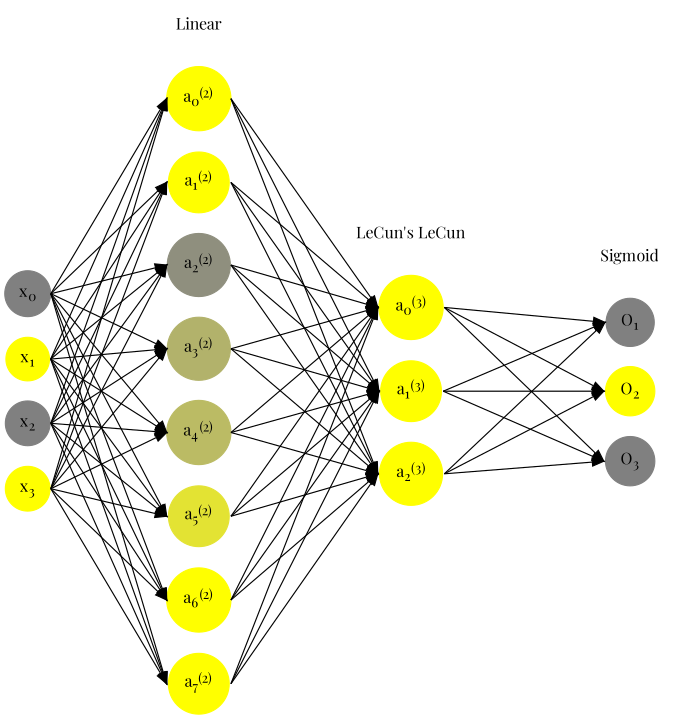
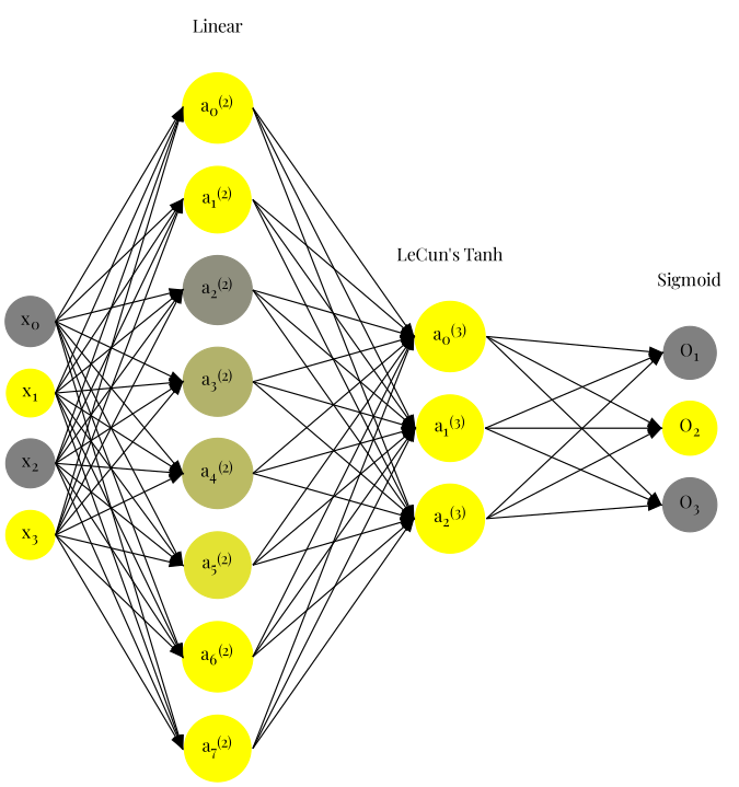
  digraph {
    rankdir=LR
    ranksep=1.4
    splines=false
    fontname="Playfair Display"
    node [color="0.1667, 0.0, 0.5" fillcolor="0.1667, 0.0, 0.5" shape=circle style=filled fontname="Playfair Display"]
    edge [headport=w style=solid tailport=e fontname="Playfair Display"]
    n1 [label=<x<sub>0</sub>>]
    n2 [color="0.1667, 1.0, 1.0" fillcolor="0.1667, 1.0, 1.0" label=<x<sub>1</sub>>]
    n3 [label=<x<sub>2</sub>>]
    n4 [color="0.1667, 1.0, 1.0" fillcolor="0.1667, 1.0, 1.0" label=<x<sub>3</sub>>]
    n5 [color="0.1667, 2.293594, 1.646797" fillcolor="0.1667, 2.293594, 1.646797" label=<a<sub>0</sub><sup>(2)</sup>>]
    n6 [color="0.1667, 1.504131, 1.252066" fillcolor="0.1667, 1.504131, 1.252066" label=<a<sub>1</sub><sup>(2)</sup>>]
    n7 [color="0.1667, 0.117608, 0.558804" fillcolor="0.1667, 0.117608, 0.558804" label=<a<sub>2</sub><sup>(2)</sup>>]
    n8 [color="0.1667, 0.397590, 0.698795" fillcolor="0.1667, 0.397590, 0.698795" label=<a<sub>3</sub><sup>(2)</sup>>]
    n9 [color="0.1667, 0.466761, 0.733381" fillcolor="0.1667, 0.466761, 0.733381" label=<a<sub>4</sub><sup>(2)</sup>>]
    n10 [color="0.1667, 0.774702, 0.887351" fillcolor="0.1667, 0.774702, 0.887351" label=<a<sub>5</sub><sup>(2)</sup>>]
    n11 [color="0.1667, 1.507752, 1.253876" fillcolor="0.1667, 1.507752, 1.253876" label=<a<sub>6</sub><sup>(2)</sup>>]
    n12 [color="0.1667, 1.920890, 1.460445" fillcolor="0.1667, 1.920890, 1.460445" label=<a<sub>7</sub><sup>(2)</sup>>]
    n13 [color="0.1667, 1.662404, 1.331202" fillcolor="0.1667, 1.662404, 1.331202" label=<a<sub>0</sub><sup>(3)</sup>>]
    n14 [color="0.1667, 1.589407, 1.294704" fillcolor="0.1667, 1.589407, 1.294704" label=<a<sub>1</sub><sup>(3)</sup>>]
    n15 [color="0.1667, 1.564672, 1.282336" fillcolor="0.1667, 1.564672, 1.282336" label=<a<sub>2</sub><sup>(3)</sup>>]
    n16 [label=<O<sub>1</sub>>]
    n17 [color="0.1667, 1.0, 1.0" fillcolor="0.1667, 1.0, 1.0" label=<O<sub>2</sub>>]
    n18 [label=<O<sub>3</sub>>]
    n19 [label=Linear shape=plaintext color="" fillcolor="" style=""]
-   n20 [label="LeCun's LeCun" shape=plaintext color="" fillcolor="" style=""]
+   n20 [label="LeCun's Tanh" shape=plaintext color="" fillcolor="" style=""]
    n21 [label=Sigmoid shape=plaintext color="" fillcolor="" style=""]
    subgraph sub_1 {
      n1
    }
    subgraph sub_2 {
      n2
    }
    subgraph sub_3 {
      n3
    }
    subgraph sub_4 {
      n4
    }
    subgraph sub_5 {
      n5
    }
    subgraph sub_6 {
      n6
    }
    subgraph sub_7 {
      n7
    }
    subgraph sub_8 {
      n8
    }
    subgraph sub_9 {
      n9
    }
    subgraph sub_10 {
      n10
    }
    subgraph sub_11 {
      n11
    }
    subgraph sub_12 {
      n12
    }
    subgraph sub_13 {
      n13
    }
    subgraph sub_14 {
      n14
    }
    subgraph sub_15 {
      n15
    }
    subgraph sub_16 {
      n16
    }
    subgraph sub_17 {
      n17
    }
    subgraph sub_18 {
      n18
    }
    subgraph sub_19 {
      rank=same
      n1
      n2
      n3
      n4
    }
    subgraph sub_20 {
      rank=same
      n5
      n6
      n7
      n8
      n9
      n10
      n11
      n12
    }
    subgraph sub_21 {
      rank=same
      n13
      n14
      n15
    }
    subgraph sub_22 {
      rank=same
      n16
      n17
      n18
    }
    subgraph sub_23 {
      rank=same
      n5
      n19
    }
    subgraph sub_24 {
      rank=same
      n13
      n20
    }
    subgraph sub_25 {
      rank=same
      n16
      n21
    }
    n1 -> n2 [style=invis]
    n1 -> n5
    n1 -> n6
    n1 -> n7
    n1 -> n8
    n1 -> n9
    n1 -> n10
    n1 -> n11
    n1 -> n12
    n2 -> n3 [style=invis]
    n2 -> n5
    n2 -> n6
    n2 -> n7
    n2 -> n8
    n2 -> n9
    n2 -> n10
    n2 -> n11
    n2 -> n12
    n3 -> n4 [style=invis]
    n3 -> n5
    n3 -> n6
    n3 -> n7
    n3 -> n8
    n3 -> n9
    n3 -> n10
    n3 -> n11
    n3 -> n12
    n4 -> n5
    n4 -> n6
    n4 -> n7
    n4 -> n8
    n4 -> n9
    n4 -> n10
    n4 -> n11
    n4 -> n12
    n5 -> n6 [style=invis]
    n5 -> n13
    n5 -> n14
    n5 -> n15
    n6 -> n7 [style=invis]
    n6 -> n13
    n6 -> n14
    n6 -> n15
    n7 -> n8 [style=invis]
    n7 -> n13
    n7 -> n14
    n7 -> n15
    n8 -> n9 [style=invis]
    n8 -> n13
    n8 -> n14
    n8 -> n15
    n9 -> n10 [style=invis]
    n9 -> n13
    n9 -> n14
    n9 -> n15
    n10 -> n11 [style=invis]
    n10 -> n13
    n10 -> n14
    n10 -> n15
    n11 -> n12 [style=invis]
    n11 -> n13
    n11 -> n14
    n11 -> n15
    n12 -> n13
    n12 -> n14
    n12 -> n15
    n13 -> n14 [style=invis]
    n13 -> n16
    n13 -> n17
    n13 -> n18
    n14 -> n15 [style=invis]
    n14 -> n16
    n14 -> n17
    n14 -> n18
    n15 -> n16
    n15 -> n17
    n15 -> n18
    n16 -> n17 [style=invis]
    n17 -> n18 [style=invis]
    n19 -> n5 [style=invis]
    n20 -> n13 [style=invis]
    n21 -> n16 [style=invis]
  }
